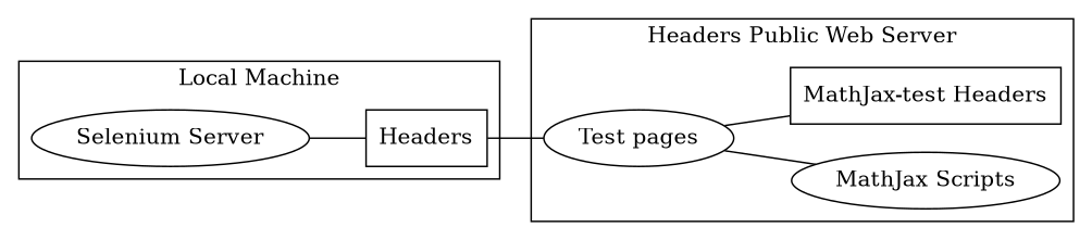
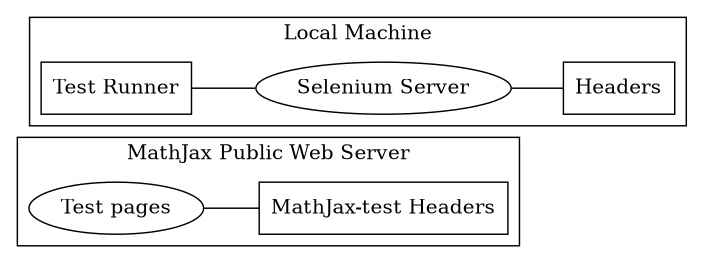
  graph {
    rankdir=LR
    node [shape=ellipse]
    n1 [label="Test pages"]
-   n2 [label="MathJax Scripts"]
    n3 [label="MathJax-test Headers" shape=box]
+   n4 [label="Test Runner" shape=box]
    n5 [label="Selenium Server"]
    n6 [label=Headers shape=box]
    subgraph cluster_1 {
-     label="Headers Public Web Server"
+     label="MathJax Public Web Server"
      n1
-     n2
      n3
    }
    subgraph cluster_2 {
      label="Local Machine"
+     n4
      n5
      n6
    }
-   n1 -- n2
    n1 -- n3
+   n4 -- n5
    n5 -- n6
-   n6 -- n1
  }
